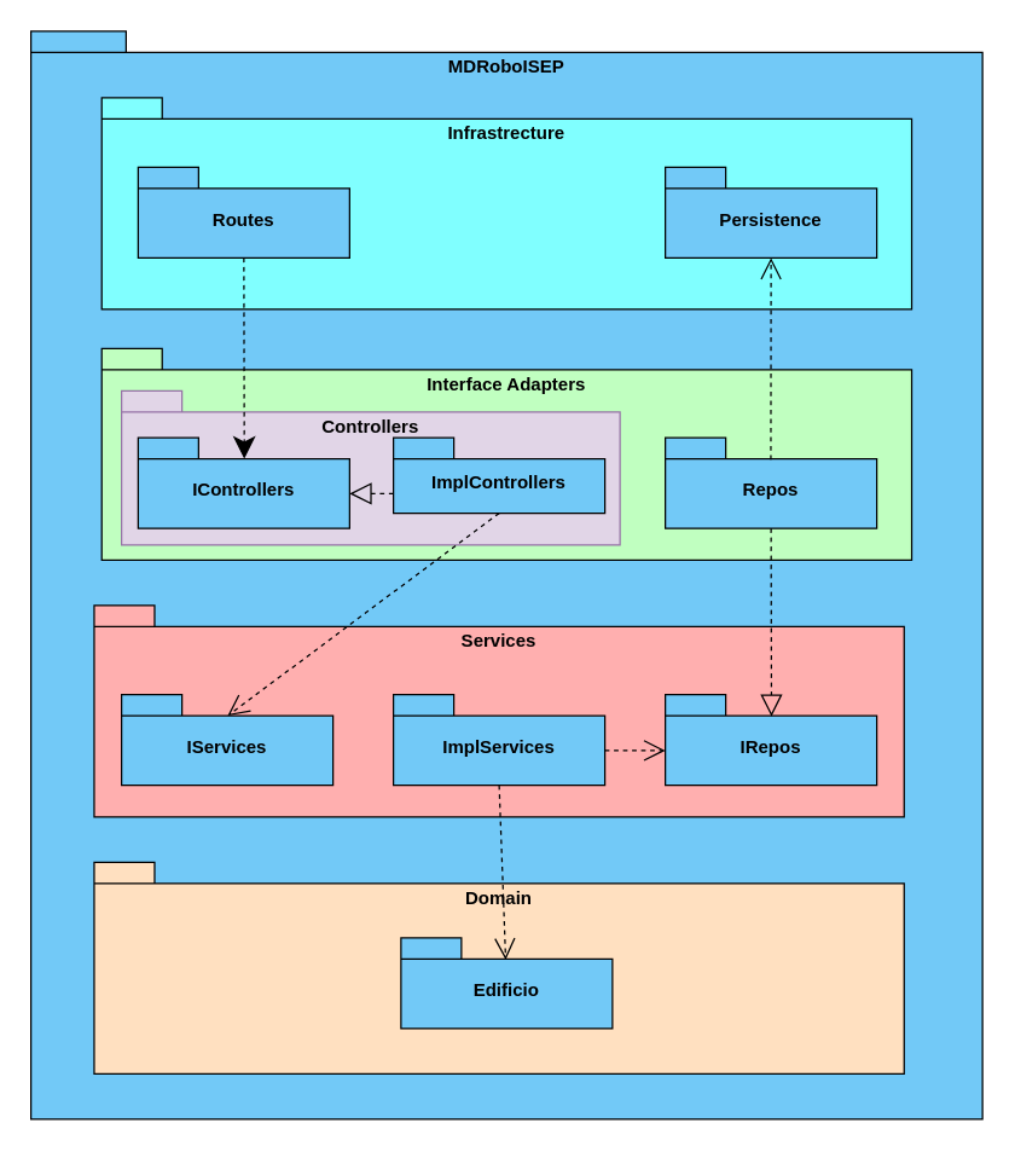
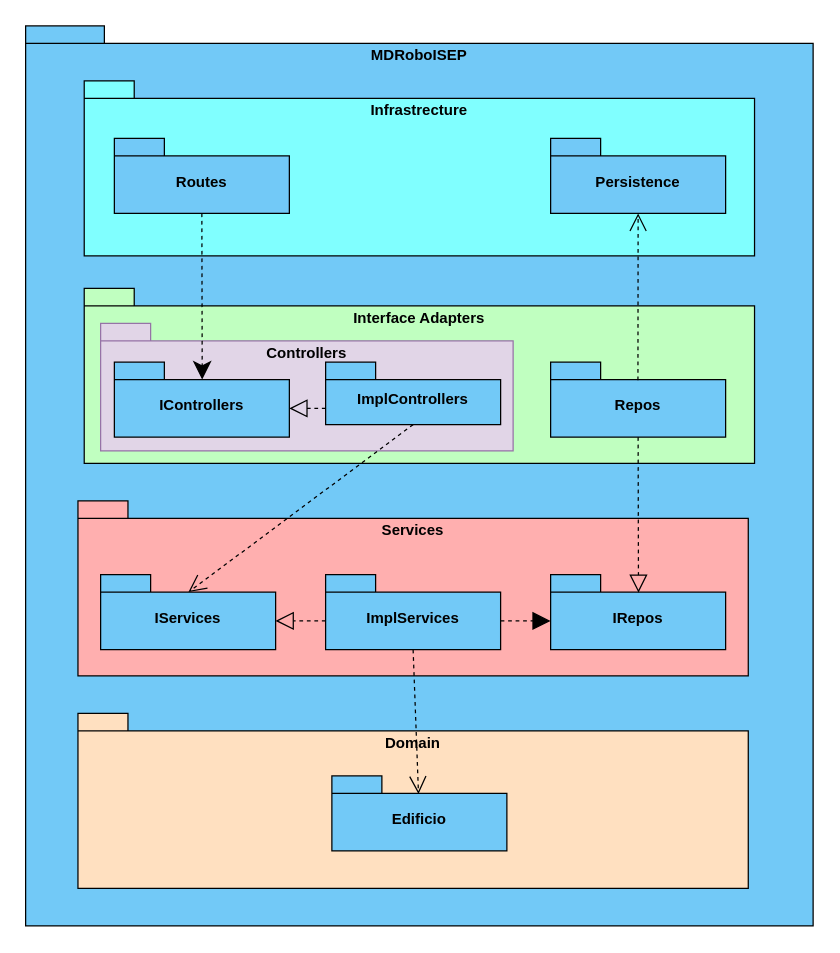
  <mxCell id="0" />
  <mxCell id="1" parent="0" />
  <mxCell id="2" value="MDRoboISEP" style="shape=folder;fontStyle=1;spacingTop=10;tabWidth=40;tabHeight=14;tabPosition=left;html=1;whiteSpace=wrap;verticalAlign=top;fillColor=#72C9F7;" parent="1" vertex="1"><mxGeometry x="20" y="20" width="630" height="720" as="geometry" /></mxCell>
  <mxCell id="3" value="Infrastrecture" style="shape=folder;fontStyle=1;spacingTop=10;tabWidth=40;tabHeight=14;tabPosition=left;html=1;whiteSpace=wrap;verticalAlign=top;fillColor=#80ffff;" parent="1" vertex="1"><mxGeometry x="66.88" y="64" width="536.25" height="140" as="geometry" /></mxCell>
  <mxCell id="4" value="Routes" style="shape=folder;fontStyle=1;spacingTop=10;tabWidth=40;tabHeight=14;tabPosition=left;html=1;whiteSpace=wrap;fillColor=#72C9F7;" parent="1" vertex="1"><mxGeometry x="90.99" y="110" width="140" height="60" as="geometry" /></mxCell>
  <mxCell id="5" value="Persistence" style="shape=folder;fontStyle=1;spacingTop=10;tabWidth=40;tabHeight=14;tabPosition=left;html=1;whiteSpace=wrap;fillColor=#72C9F7;" parent="1" vertex="1"><mxGeometry x="440" y="110" width="140" height="60" as="geometry" /></mxCell>
  <mxCell id="6" value="Interface Adapters" style="shape=folder;fontStyle=1;spacingTop=10;tabWidth=40;tabHeight=14;tabPosition=left;html=1;whiteSpace=wrap;verticalAlign=top;fillColor=#c0ffc0;" parent="1" vertex="1"><mxGeometry x="66.88" y="230" width="536.25" height="140" as="geometry" /></mxCell>
  <mxCell id="7" value="Controllers" style="shape=folder;fontStyle=1;spacingTop=10;tabWidth=40;tabHeight=14;tabPosition=left;html=1;whiteSpace=wrap;verticalAlign=top;fillColor=#e1d5e7;strokeColor=#9673a6;" parent="1" vertex="1"><mxGeometry x="80" y="258" width="330" height="102" as="geometry" /></mxCell>
  <mxCell id="8" value="Repos" style="shape=folder;fontStyle=1;spacingTop=10;tabWidth=40;tabHeight=14;tabPosition=left;html=1;whiteSpace=wrap;fillColor=#72C9F7;" parent="1" vertex="1"><mxGeometry x="440" y="289" width="140" height="60" as="geometry" /></mxCell>
  <mxCell id="9" value="IControllers" style="shape=folder;fontStyle=1;spacingTop=10;tabWidth=40;tabHeight=14;tabPosition=left;html=1;whiteSpace=wrap;fillColor=#72C9F7;" parent="1" vertex="1"><mxGeometry x="90.99" y="289" width="140" height="60" as="geometry" /></mxCell>
  <mxCell id="10" value="ImplControllers" style="shape=folder;fontStyle=1;spacingTop=10;tabWidth=40;tabHeight=14;tabPosition=left;html=1;whiteSpace=wrap;fillColor=#72C9F7;" parent="1" vertex="1"><mxGeometry x="260" y="289" width="140" height="50" as="geometry" /></mxCell>
  <mxCell id="11" value="Services" style="shape=folder;fontStyle=1;spacingTop=10;tabWidth=40;tabHeight=14;tabPosition=left;html=1;whiteSpace=wrap;verticalAlign=top;fillColor=#ffafaf;" parent="1" vertex="1"><mxGeometry x="61.87" y="400" width="536.25" height="140" as="geometry" /></mxCell>
  <mxCell id="12" value="IRepos" style="shape=folder;fontStyle=1;spacingTop=10;tabWidth=40;tabHeight=14;tabPosition=left;html=1;whiteSpace=wrap;fillColor=#72C9F7;" parent="1" vertex="1"><mxGeometry x="440" y="459" width="140" height="60" as="geometry" /></mxCell>
  <mxCell id="13" value="IServices" style="shape=folder;fontStyle=1;spacingTop=10;tabWidth=40;tabHeight=14;tabPosition=left;html=1;whiteSpace=wrap;fillColor=#72C9F7;" parent="1" vertex="1"><mxGeometry x="80" y="459" width="140" height="60" as="geometry" /></mxCell>
  <mxCell id="14" value="ImplServices" style="shape=folder;fontStyle=1;spacingTop=10;tabWidth=40;tabHeight=14;tabPosition=left;html=1;whiteSpace=wrap;fillColor=#72C9F7;" parent="1" vertex="1"><mxGeometry x="259.99" y="459" width="140" height="60" as="geometry" /></mxCell>
  <mxCell id="15" value="Domain" style="shape=folder;fontStyle=1;spacingTop=10;tabWidth=40;tabHeight=14;tabPosition=left;html=1;whiteSpace=wrap;verticalAlign=top;fillColor=#ffe0c0;" parent="1" vertex="1"><mxGeometry x="61.87" y="570" width="536.25" height="140" as="geometry" /></mxCell>
  <mxCell id="16" value="Edificio" style="shape=folder;fontStyle=1;spacingTop=10;tabWidth=40;tabHeight=14;tabPosition=left;html=1;whiteSpace=wrap;fillColor=#72C9F7;" parent="1" vertex="1"><mxGeometry x="265" y="620" width="140" height="60" as="geometry" /></mxCell>
  <mxCell id="17" value="" style="endArrow=open;endSize=12;dashed=1;html=1;rounded=0;entryX=0.495;entryY=0.241;entryDx=0;entryDy=0;entryPerimeter=0;exitX=0.5;exitY=1;exitDx=0;exitDy=0;exitPerimeter=0;" parent="1" source="14" target="16" edge="1"><mxGeometry x="-0.046" y="43" width="160" relative="1" as="geometry"><mxPoint x="375" y="529" as="sourcePoint" /><mxPoint x="460" y="639" as="targetPoint" /><mxPoint as="offset" /></mxGeometry></mxCell>
- <mxCell id="19" value="" style="endArrow=open;endSize=12;dashed=1;html=1;rounded=0;exitX=0;exitY=0;exitDx=140;exitDy=37;exitPerimeter=0;entryX=0;entryY=0;entryDx=0;entryDy=37;entryPerimeter=0;" parent="1" source="14" target="12" edge="1"><mxGeometry width="160" relative="1" as="geometry"><mxPoint x="280" y="470" as="sourcePoint" /><mxPoint x="440" y="470" as="targetPoint" /></mxGeometry></mxCell>
+ <mxCell id="18" value="" style="endArrow=block;dashed=1;endFill=0;endSize=12;html=1;rounded=0;exitX=0;exitY=0;exitDx=0;exitDy=37;exitPerimeter=0;entryX=0;entryY=0;entryDx=140;entryDy=37;entryPerimeter=0;" parent="1" source="14" target="13" edge="1"><mxGeometry width="160" relative="1" as="geometry"><mxPoint x="280" y="470" as="sourcePoint" /><mxPoint x="440" y="470" as="targetPoint" /></mxGeometry></mxCell>
+ <mxCell id="19" value="" style="endArrow=block;endSize=12;dashed=1;html=1;rounded=0;exitX=0;exitY=0;exitDx=140;exitDy=37;exitPerimeter=0;entryX=0;entryY=0;entryDx=0;entryDy=37;entryPerimeter=0;" parent="1" source="14" target="12" edge="1"><mxGeometry width="160" relative="1" as="geometry"><mxPoint x="280" y="470" as="sourcePoint" /><mxPoint x="440" y="470" as="targetPoint" /></mxGeometry></mxCell>
  <mxCell id="20" value="" style="endArrow=open;endSize=12;dashed=1;html=1;rounded=0;exitX=0.5;exitY=1;exitDx=0;exitDy=0;exitPerimeter=0;entryX=0.502;entryY=0.233;entryDx=0;entryDy=0;entryPerimeter=0;" parent="1" source="10" target="13" edge="1"><mxGeometry width="160" relative="1" as="geometry"><mxPoint x="410" y="506" as="sourcePoint" /><mxPoint x="450" y="506" as="targetPoint" /></mxGeometry></mxCell>
  <mxCell id="21" value="" style="endArrow=block;dashed=1;endFill=0;endSize=12;html=1;rounded=0;exitX=0.5;exitY=1;exitDx=0;exitDy=0;exitPerimeter=0;entryX=0.502;entryY=0.241;entryDx=0;entryDy=0;entryPerimeter=0;" parent="1" source="8" target="12" edge="1"><mxGeometry width="160" relative="1" as="geometry"><mxPoint x="270" y="506" as="sourcePoint" /><mxPoint x="230" y="506" as="targetPoint" /></mxGeometry></mxCell>
  <mxCell id="22" value="" style="endArrow=block;dashed=1;endFill=0;endSize=12;html=1;rounded=0;exitX=0;exitY=0;exitDx=0;exitDy=37;exitPerimeter=0;entryX=0;entryY=0;entryDx=140;entryDy=37;entryPerimeter=0;" parent="1" source="10" target="9" edge="1"><mxGeometry width="160" relative="1" as="geometry"><mxPoint x="270" y="506" as="sourcePoint" /><mxPoint x="230" y="506" as="targetPoint" /></mxGeometry></mxCell>
  <mxCell id="23" value="" style="endArrow=classic;endSize=12;dashed=1;html=1;rounded=0;exitX=0.5;exitY=1;exitDx=0;exitDy=0;exitPerimeter=0;entryX=0.502;entryY=0.233;entryDx=0;entryDy=0;entryPerimeter=0;" parent="1" source="4" target="9" edge="1"><mxGeometry width="160" relative="1" as="geometry"><mxPoint x="410" y="506" as="sourcePoint" /><mxPoint x="450" y="506" as="targetPoint" /></mxGeometry></mxCell>
  <mxCell id="24" value="" style="endArrow=open;endSize=12;dashed=1;html=1;rounded=0;exitX=0.499;exitY=0.241;exitDx=0;exitDy=0;exitPerimeter=0;entryX=0.5;entryY=1;entryDx=0;entryDy=0;entryPerimeter=0;" parent="1" source="8" target="5" edge="1"><mxGeometry width="160" relative="1" as="geometry"><mxPoint x="171" y="180" as="sourcePoint" /><mxPoint x="171" y="313" as="targetPoint" /></mxGeometry></mxCell>
